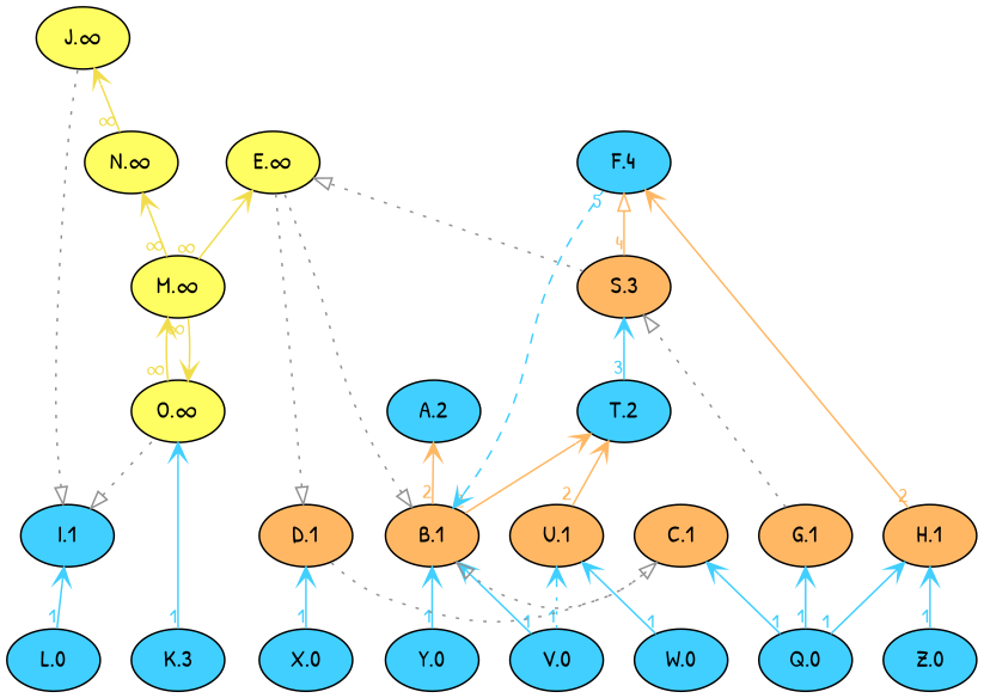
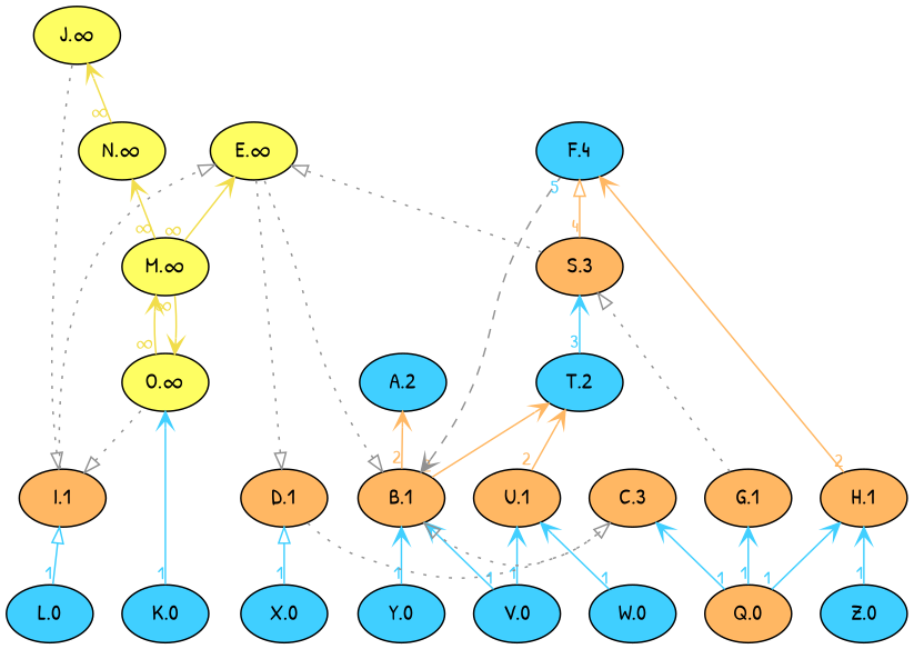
  digraph {
    fontname="Patrick Hand"
    rankdir=BT
    node [fillcolor="#40cfff" fontname="Patrick Hand" fontsize=14 style=filled]
    edge [arrowhead=vee arrowtail=vee color="#40cfff" fontcolor="#40cfff" fontname="Patrick Hand" fontsize=12 labeldistance=1.5 style=solid taillabel=1]
-   n1 [label="K.3"]
+   n1 [label="K.0"]
    n2 [label="L.0"]
-   n3 [label="Q.0"]
+   n3 [fillcolor="#ffb763" label="Q.0"]
    n4 [label="V.0"]
    n5 [label="W.0"]
    n6 [label="X.0"]
    n7 [label="Y.0"]
    n8 [label="Z.0"]
    n9 [fillcolor="#ffb763" label="B.1"]
-   n10 [fillcolor="#ffb763" label="C.1"]
+   n10 [fillcolor="#ffb763" label="C.3"]
    n11 [fillcolor="#ffb763" label="D.1"]
    n12 [fillcolor="#ffb763" label="G.1"]
    n13 [fillcolor="#ffb763" label="H.1"]
-   n14 [label="I.1"]
+   n14 [fillcolor="#ffb763" label="I.1"]
    n15 [fillcolor="#ffb763" label="U.1"]
    n16 [label="A.2"]
    n17 [label="T.2"]
    n18 [fillcolor="#FEFE62" label="O.∞"]
    n19 [label="F.4"]
    n20 [fillcolor="#FEFE62" label="E.∞"]
    n21 [fillcolor="#ffb763" label="S.3"]
    n22 [fillcolor="#FEFE62" label="J.∞"]
    n23 [fillcolor="#FEFE62" label="M.∞"]
    n24 [fillcolor="#FEFE62" label="N.∞"]
    subgraph sub_1 {
      rank=same
      n1
      n2
      n3
      n4
      n5
      n6
      n7
      n8
    }
    subgraph sub_2 {
      rank=same
      n9
      n10
      n11
      n12
      n13
      n14
      n15
    }
    subgraph sub_3 {
      rank=same
      n16
      n17
    }
    n1 -> n18
-   n2 -> n14
+   n2 -> n14 [arrowhead=onormal]
    n3 -> n10
    n3 -> n12
    n3 -> n13
    n4 -> n9
-   n4 -> n15 [style=dotted]
+   n4 -> n15
    n5 -> n15
-   n6 -> n11
+   n6 -> n11 [arrowhead=onormal]
    n7 -> n9
    n8 -> n13
    n9 -> n16 [color="#ffb763" fontcolor="#ffb763" taillabel=2]
    n9 -> n17 [color="#ffb763" fontcolor="#ffb763" taillabel=2]
-   n9 -> n19 [dir=back headlabel=5 style=dashed taillabel=""]
+   n9 -> n19 [color="#919191" dir=back headlabel=5 style=dashed taillabel=""]
    n9 -> n20 [arrowhead=onormal arrowtail=onormal color="#919191" dir=back fontcolor="#919191" style=dotted taillabel=""]
    n10 -> n9 [arrowhead=onormal arrowtail=onormal color="#919191" fontcolor="#919191" style=dotted taillabel=""]
    n11 -> n10 [arrowhead=onormal arrowtail=onormal color="#919191" fontcolor="#919191" style=dotted taillabel=""]
    n11 -> n20 [arrowhead=onormal arrowtail=onormal color="#919191" dir=back fontcolor="#919191" style=dotted taillabel=""]
    n12 -> n21 [arrowhead=onormal arrowtail=onormal color="#919191" fontcolor="#919191" style=dotted taillabel=""]
    n13 -> n19 [color="#ffb763" fontcolor="#ffb763" taillabel=2]
    n14 -> n18 [arrowhead=onormal arrowtail=onormal color="#919191" dir=back fontcolor="#919191" style=dotted taillabel=""]
+   n14 -> n20 [arrowhead=onormal arrowtail=onormal color="#919191" fontcolor="#919191" style=dotted taillabel=""]
    n14 -> n22 [arrowhead=onormal arrowtail=onormal color="#919191" dir=back fontcolor="#919191" style=dotted taillabel=""]
    n15 -> n17 [color="#ffb763" fontcolor="#ffb763" taillabel=2]
    n17 -> n21 [taillabel=3]
    n18 -> n23 [color="#f1dd4b" fontcolor="#f1dd4b" taillabel="∞"]
    n21 -> n19 [arrowhead=onormal color="#ffb763" fontcolor="#ffb763" taillabel=4]
    n21 -> n20 [arrowhead=onormal arrowtail=onormal color="#919191" fontcolor="#919191" style=dotted taillabel=""]
    n23 -> n18 [color="#f1dd4b" fontcolor="#f1dd4b" taillabel="∞"]
    n23 -> n20 [color="#f1dd4b" fontcolor="#f1dd4b" taillabel="∞"]
    n23 -> n24 [color="#f1dd4b" fontcolor="#f1dd4b" taillabel="∞"]
    n24 -> n22 [color="#f1dd4b" fontcolor="#f1dd4b" taillabel="∞"]
  }
